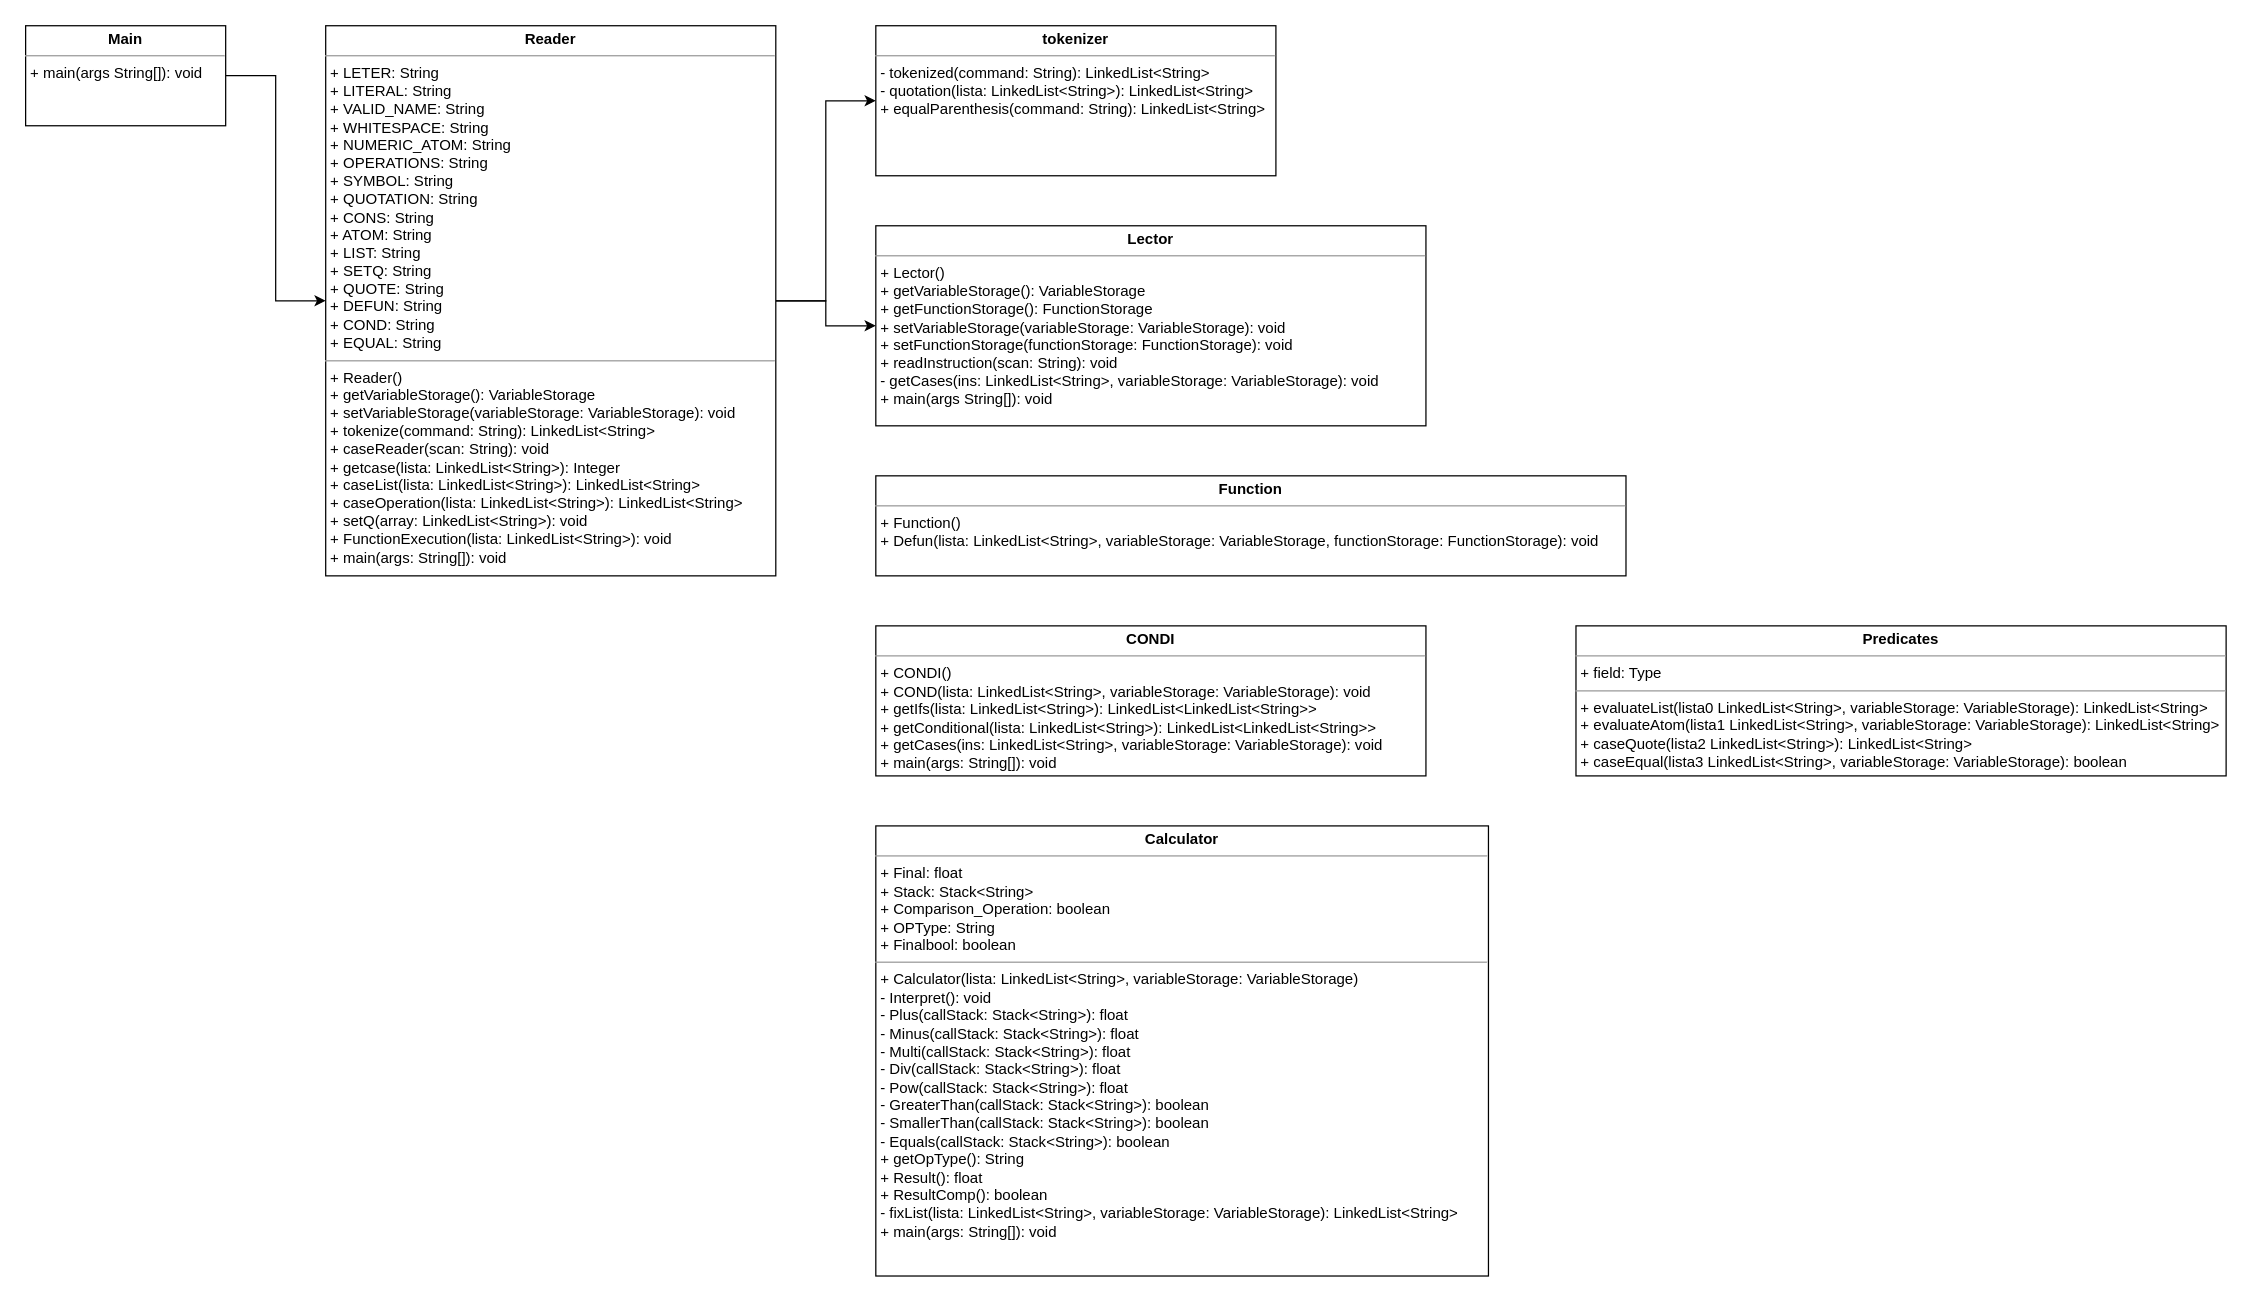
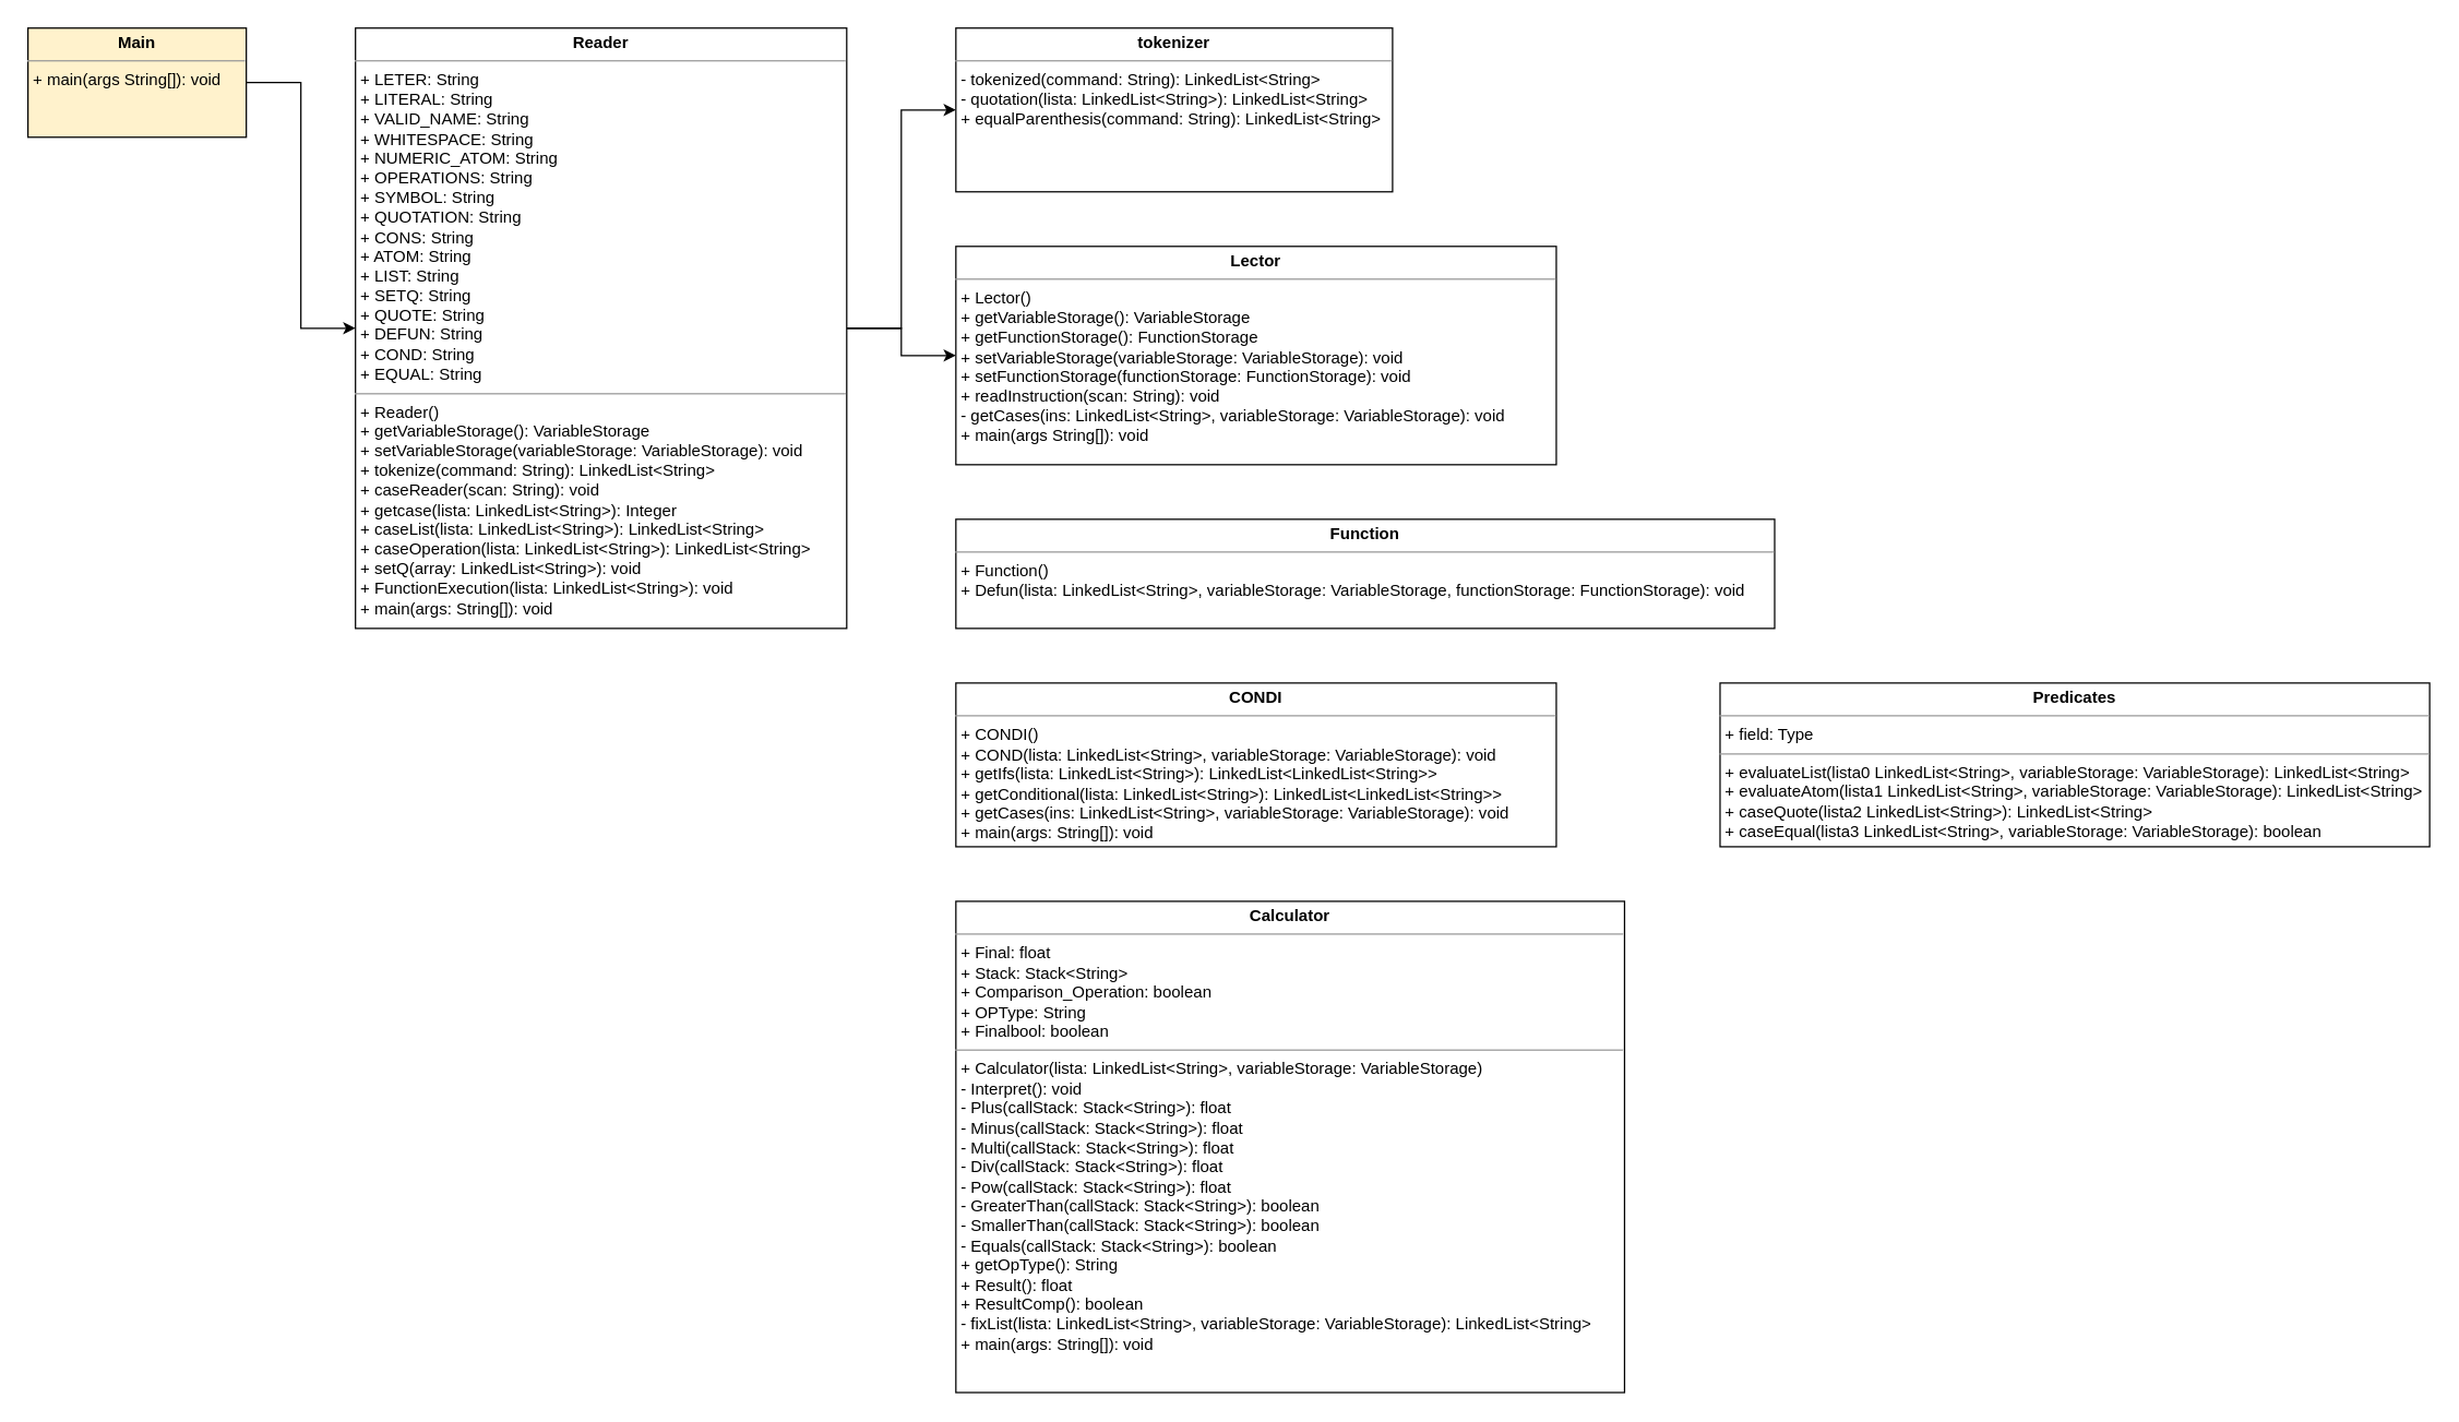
  <mxCell id="0" />
  <mxCell id="1" parent="0" />
  <mxCell id="2" style="edgeStyle=orthogonalEdgeStyle;rounded=0;orthogonalLoop=1;jettySize=auto;html=1;" edge="1" parent="1" source="4" target="5"><mxGeometry relative="1" as="geometry" /></mxCell>
  <mxCell id="3" style="edgeStyle=orthogonalEdgeStyle;rounded=0;orthogonalLoop=1;jettySize=auto;html=1;exitX=1;exitY=0.5;exitDx=0;exitDy=0;" edge="1" parent="1" source="4" target="8"><mxGeometry relative="1" as="geometry" /></mxCell>
  <mxCell id="4" value="&lt;p style=&quot;margin: 0px ; margin-top: 4px ; text-align: center&quot;&gt;&lt;b&gt;Reader&lt;/b&gt;&lt;/p&gt;&lt;hr size=&quot;1&quot;&gt;&lt;p style=&quot;margin: 0px ; margin-left: 4px&quot;&gt;+ LETER: String&lt;/p&gt;&lt;p style=&quot;margin: 0px ; margin-left: 4px&quot;&gt;+ LITERAL: String&lt;br&gt;&lt;/p&gt;&lt;p style=&quot;margin: 0px ; margin-left: 4px&quot;&gt;+ VALID_NAME: String&lt;br&gt;&lt;/p&gt;&lt;p style=&quot;margin: 0px ; margin-left: 4px&quot;&gt;+ WHITESPACE: String&lt;br&gt;&lt;/p&gt;&lt;p style=&quot;margin: 0px ; margin-left: 4px&quot;&gt;+ NUMERIC_ATOM: String&lt;br&gt;&lt;/p&gt;&lt;p style=&quot;margin: 0px ; margin-left: 4px&quot;&gt;+ OPERATIONS: String&lt;br&gt;&lt;/p&gt;&lt;p style=&quot;margin: 0px ; margin-left: 4px&quot;&gt;+ SYMBOL: String&lt;br&gt;&lt;/p&gt;&lt;p style=&quot;margin: 0px ; margin-left: 4px&quot;&gt;+ QUOTATION: String&lt;br&gt;&lt;/p&gt;&lt;p style=&quot;margin: 0px ; margin-left: 4px&quot;&gt;+ CONS: String&lt;br&gt;&lt;/p&gt;&lt;p style=&quot;margin: 0px ; margin-left: 4px&quot;&gt;+ ATOM: String&lt;br&gt;&lt;/p&gt;&lt;p style=&quot;margin: 0px ; margin-left: 4px&quot;&gt;+ LIST: String&lt;br&gt;&lt;/p&gt;&lt;p style=&quot;margin: 0px ; margin-left: 4px&quot;&gt;+ SETQ: String&lt;br&gt;&lt;/p&gt;&lt;p style=&quot;margin: 0px ; margin-left: 4px&quot;&gt;+ QUOTE: String&lt;br&gt;&lt;/p&gt;&lt;p style=&quot;margin: 0px ; margin-left: 4px&quot;&gt;+ DEFUN: String&lt;br&gt;&lt;/p&gt;&lt;p style=&quot;margin: 0px ; margin-left: 4px&quot;&gt;+ COND: String&lt;br&gt;&lt;/p&gt;&lt;p style=&quot;margin: 0px ; margin-left: 4px&quot;&gt;+ EQUAL: String&lt;br&gt;&lt;/p&gt;&lt;hr size=&quot;1&quot;&gt;&lt;p style=&quot;margin: 0px ; margin-left: 4px&quot;&gt;+ Reader()&lt;br&gt;&lt;/p&gt;&lt;p style=&quot;margin: 0px ; margin-left: 4px&quot;&gt;+ getVariableStorage(): VariableStorage&lt;/p&gt;&lt;p style=&quot;margin: 0px ; margin-left: 4px&quot;&gt;+&amp;nbsp;setVariableStorage(variableStorage: VariableStorage): void&lt;/p&gt;&lt;p style=&quot;margin: 0px ; margin-left: 4px&quot;&gt;+ tokenize(command: String): LinkedList&amp;lt;String&amp;gt;&lt;/p&gt;&lt;p style=&quot;margin: 0px ; margin-left: 4px&quot;&gt;+ caseReader(scan: String): void&lt;/p&gt;&lt;p style=&quot;margin: 0px ; margin-left: 4px&quot;&gt;+ getcase(lista: LinkedList&amp;lt;String&amp;gt;): Integer&lt;/p&gt;&lt;p style=&quot;margin: 0px ; margin-left: 4px&quot;&gt;+ caseList(lista: LinkedList&amp;lt;String&amp;gt;): LinkedList&amp;lt;String&amp;gt;&lt;/p&gt;&lt;p style=&quot;margin: 0px ; margin-left: 4px&quot;&gt;+ caseOperation(lista: LinkedList&amp;lt;String&amp;gt;): LinkedList&amp;lt;String&amp;gt;&lt;/p&gt;&lt;p style=&quot;margin: 0px ; margin-left: 4px&quot;&gt;+ setQ(array: LinkedList&amp;lt;String&amp;gt;): void&lt;/p&gt;&lt;p style=&quot;margin: 0px ; margin-left: 4px&quot;&gt;+ FunctionExecution(lista: LinkedList&amp;lt;String&amp;gt;): void&lt;/p&gt;&lt;p style=&quot;margin: 0px ; margin-left: 4px&quot;&gt;+ main(args: String[]): void&lt;/p&gt;" style="verticalAlign=top;align=left;overflow=fill;fontSize=12;fontFamily=Helvetica;html=1;" vertex="1" parent="1"><mxGeometry x="260" y="20" width="360" height="440" as="geometry" /></mxCell>
  <mxCell id="5" value="&lt;p style=&quot;margin: 0px ; margin-top: 4px ; text-align: center&quot;&gt;&lt;b&gt;tokenizer&lt;/b&gt;&lt;/p&gt;&lt;hr size=&quot;1&quot;&gt;&lt;p style=&quot;margin: 0px ; margin-left: 4px&quot;&gt;- tokenized(command: String): LinkedList&amp;lt;String&amp;gt;&lt;br&gt;&lt;/p&gt;&lt;p style=&quot;margin: 0px ; margin-left: 4px&quot;&gt;- quotation(lista: LinkedList&amp;lt;String&amp;gt;): LinkedList&amp;lt;String&amp;gt;&lt;/p&gt;&lt;p style=&quot;margin: 0px ; margin-left: 4px&quot;&gt;+ equalParenthesis(command: String): LinkedList&amp;lt;String&amp;gt;&lt;/p&gt;" style="verticalAlign=top;align=left;overflow=fill;fontSize=12;fontFamily=Helvetica;html=1;" vertex="1" parent="1"><mxGeometry x="700" y="20" width="320" height="120" as="geometry" /></mxCell>
  <mxCell id="6" style="edgeStyle=orthogonalEdgeStyle;rounded=0;orthogonalLoop=1;jettySize=auto;html=1;" edge="1" parent="1" source="7" target="4"><mxGeometry relative="1" as="geometry" /></mxCell>
- <mxCell id="7" value="&lt;p style=&quot;margin: 0px ; margin-top: 4px ; text-align: center&quot;&gt;&lt;b&gt;Main&lt;/b&gt;&lt;/p&gt;&lt;hr size=&quot;1&quot;&gt;&lt;p style=&quot;margin: 0px ; margin-left: 4px&quot;&gt;+ main(args String[]): void&lt;br&gt;&lt;/p&gt;" style="verticalAlign=top;align=left;overflow=fill;fontSize=12;fontFamily=Helvetica;html=1;" vertex="1" parent="1"><mxGeometry x="20" y="20" width="160" height="80" as="geometry" /></mxCell>
+ <mxCell id="7" value="&lt;p style=&quot;margin: 0px ; margin-top: 4px ; text-align: center&quot;&gt;&lt;b&gt;Main&lt;/b&gt;&lt;/p&gt;&lt;hr size=&quot;1&quot;&gt;&lt;p style=&quot;margin: 0px ; margin-left: 4px&quot;&gt;+ main(args String[]): void&lt;br&gt;&lt;/p&gt;" style="verticalAlign=top;align=left;overflow=fill;fontSize=12;fontFamily=Helvetica;html=1;fillColor=#fff2cc;" vertex="1" parent="1"><mxGeometry x="20" y="20" width="160" height="80" as="geometry" /></mxCell>
  <mxCell id="8" value="&lt;p style=&quot;margin: 0px ; margin-top: 4px ; text-align: center&quot;&gt;&lt;b&gt;Lector&lt;/b&gt;&lt;/p&gt;&lt;hr size=&quot;1&quot;&gt;&lt;p style=&quot;margin: 0px ; margin-left: 4px&quot;&gt;+ Lector()&lt;/p&gt;&lt;p style=&quot;margin: 0px ; margin-left: 4px&quot;&gt;+ getVariableStorage(): VariableStorage&lt;/p&gt;&lt;p style=&quot;margin: 0px ; margin-left: 4px&quot;&gt;+ getFunctionStorage(): FunctionStorage&lt;/p&gt;&lt;p style=&quot;margin: 0px ; margin-left: 4px&quot;&gt;+ setVariableStorage(variableStorage: VariableStorage): void&lt;/p&gt;&lt;p style=&quot;margin: 0px ; margin-left: 4px&quot;&gt;+ setFunctionStorage(functionStorage: FunctionStorage): void&lt;/p&gt;&lt;p style=&quot;margin: 0px ; margin-left: 4px&quot;&gt;+ readInstruction(scan: String): void&lt;/p&gt;&lt;p style=&quot;margin: 0px ; margin-left: 4px&quot;&gt;- getCases(ins: LinkedList&amp;lt;String&amp;gt;, variableStorage: VariableStorage): void&lt;/p&gt;&lt;p style=&quot;margin: 0px ; margin-left: 4px&quot;&gt;+ main(args String[]): void&lt;/p&gt;" style="verticalAlign=top;align=left;overflow=fill;fontSize=12;fontFamily=Helvetica;html=1;" vertex="1" parent="1"><mxGeometry x="700" y="180" width="440" height="160" as="geometry" /></mxCell>
  <mxCell id="9" value="&lt;p style=&quot;margin: 0px ; margin-top: 4px ; text-align: center&quot;&gt;&lt;b&gt;Function&lt;/b&gt;&lt;/p&gt;&lt;hr size=&quot;1&quot;&gt;&lt;p style=&quot;margin: 0px ; margin-left: 4px&quot;&gt;+ Function()&lt;/p&gt;&lt;p style=&quot;margin: 0px ; margin-left: 4px&quot;&gt;+ Defun(lista: LinkedList&amp;lt;String&amp;gt;, variableStorage: VariableStorage, functionStorage: FunctionStorage): void&lt;/p&gt;" style="verticalAlign=top;align=left;overflow=fill;fontSize=12;fontFamily=Helvetica;html=1;" vertex="1" parent="1"><mxGeometry x="700" y="380" width="600" height="80" as="geometry" /></mxCell>
  <mxCell id="10" value="&lt;p style=&quot;margin: 0px ; margin-top: 4px ; text-align: center&quot;&gt;&lt;b&gt;CONDI&lt;/b&gt;&lt;/p&gt;&lt;hr size=&quot;1&quot;&gt;&lt;p style=&quot;margin: 0px ; margin-left: 4px&quot;&gt;+ CONDI()&lt;/p&gt;&lt;p style=&quot;margin: 0px ; margin-left: 4px&quot;&gt;+ COND(lista: LinkedList&amp;lt;String&amp;gt;, variableStorage: VariableStorage): void&lt;/p&gt;&lt;p style=&quot;margin: 0px ; margin-left: 4px&quot;&gt;+ getIfs(lista: LinkedList&amp;lt;String&amp;gt;): LinkedList&amp;lt;LinkedList&amp;lt;String&amp;gt;&amp;gt;&lt;/p&gt;&lt;p style=&quot;margin: 0px ; margin-left: 4px&quot;&gt;+ getConditional(lista: LinkedList&amp;lt;String&amp;gt;): LinkedList&amp;lt;LinkedList&amp;lt;String&amp;gt;&amp;gt;&lt;/p&gt;&lt;p style=&quot;margin: 0px ; margin-left: 4px&quot;&gt;+ getCases(ins: LinkedList&amp;lt;String&amp;gt;, variableStorage: VariableStorage): void&lt;/p&gt;&lt;p style=&quot;margin: 0px ; margin-left: 4px&quot;&gt;+ main(args: String[]): void&lt;/p&gt;" style="verticalAlign=top;align=left;overflow=fill;fontSize=12;fontFamily=Helvetica;html=1;" vertex="1" parent="1"><mxGeometry x="700" y="500" width="440" height="120" as="geometry" /></mxCell>
  <mxCell id="11" value="&lt;p style=&quot;margin: 0px ; margin-top: 4px ; text-align: center&quot;&gt;&lt;b&gt;Calculator&lt;/b&gt;&lt;/p&gt;&lt;hr size=&quot;1&quot;&gt;&lt;p style=&quot;margin: 0px ; margin-left: 4px&quot;&gt;+ Final: float&lt;/p&gt;&lt;p style=&quot;margin: 0px ; margin-left: 4px&quot;&gt;+ Stack: Stack&amp;lt;String&amp;gt;&lt;/p&gt;&lt;p style=&quot;margin: 0px ; margin-left: 4px&quot;&gt;+ Comparison_Operation: boolean&lt;/p&gt;&lt;p style=&quot;margin: 0px ; margin-left: 4px&quot;&gt;+ OPType: String&lt;/p&gt;&lt;p style=&quot;margin: 0px ; margin-left: 4px&quot;&gt;+ Finalbool: boolean&lt;/p&gt;&lt;hr size=&quot;1&quot;&gt;&lt;p style=&quot;margin: 0px ; margin-left: 4px&quot;&gt;+ Calculator(lista: LinkedList&amp;lt;String&amp;gt;, variableStorage: VariableStorage)&lt;/p&gt;&lt;p style=&quot;margin: 0px ; margin-left: 4px&quot;&gt;- Interpret(): void&lt;/p&gt;&lt;p style=&quot;margin: 0px ; margin-left: 4px&quot;&gt;- Plus(callStack: Stack&amp;lt;String&amp;gt;): float&lt;/p&gt;&lt;p style=&quot;margin: 0px ; margin-left: 4px&quot;&gt;- Minus(callStack: Stack&amp;lt;String&amp;gt;): float&lt;br&gt;&lt;/p&gt;&lt;p style=&quot;margin: 0px ; margin-left: 4px&quot;&gt;- Multi(callStack: Stack&amp;lt;String&amp;gt;): float&lt;br&gt;&lt;/p&gt;&lt;p style=&quot;margin: 0px ; margin-left: 4px&quot;&gt;- Div(callStack: Stack&amp;lt;String&amp;gt;): float&lt;br&gt;&lt;/p&gt;&lt;p style=&quot;margin: 0px ; margin-left: 4px&quot;&gt;- Pow(callStack: Stack&amp;lt;String&amp;gt;): float&lt;br&gt;&lt;/p&gt;&lt;p style=&quot;margin: 0px ; margin-left: 4px&quot;&gt;- GreaterThan(callStack: Stack&amp;lt;String&amp;gt;): boolean&lt;br&gt;&lt;/p&gt;&lt;p style=&quot;margin: 0px ; margin-left: 4px&quot;&gt;- SmallerThan(callStack: Stack&amp;lt;String&amp;gt;): boolean&lt;br&gt;&lt;/p&gt;&lt;p style=&quot;margin: 0px ; margin-left: 4px&quot;&gt;- Equals(callStack: Stack&amp;lt;String&amp;gt;): boolean&lt;br&gt;&lt;/p&gt;&lt;p style=&quot;margin: 0px ; margin-left: 4px&quot;&gt;+ getOpType(): String&lt;/p&gt;&lt;p style=&quot;margin: 0px ; margin-left: 4px&quot;&gt;+ Result(): float&lt;/p&gt;&lt;p style=&quot;margin: 0px ; margin-left: 4px&quot;&gt;+ ResultComp(): boolean&lt;/p&gt;&lt;p style=&quot;margin: 0px ; margin-left: 4px&quot;&gt;- fixList(lista: LinkedList&amp;lt;String&amp;gt;, variableStorage: VariableStorage): LinkedList&amp;lt;String&amp;gt;&lt;/p&gt;&lt;p style=&quot;margin: 0px ; margin-left: 4px&quot;&gt;+ main(args: String[]): void&lt;/p&gt;" style="verticalAlign=top;align=left;overflow=fill;fontSize=12;fontFamily=Helvetica;html=1;" vertex="1" parent="1"><mxGeometry x="700" y="660" width="490" height="360" as="geometry" /></mxCell>
  <mxCell id="12" value="&lt;p style=&quot;margin: 0px ; margin-top: 4px ; text-align: center&quot;&gt;&lt;b&gt;Predicates&lt;/b&gt;&lt;/p&gt;&lt;hr size=&quot;1&quot;&gt;&lt;p style=&quot;margin: 0px ; margin-left: 4px&quot;&gt;+ field: Type&lt;/p&gt;&lt;hr size=&quot;1&quot;&gt;&lt;p style=&quot;margin: 0px ; margin-left: 4px&quot;&gt;+ evaluateList(lista0 LinkedList&amp;lt;String&amp;gt;, variableStorage: VariableStorage): LinkedList&amp;lt;String&amp;gt;&lt;/p&gt;&lt;p style=&quot;margin: 0px ; margin-left: 4px&quot;&gt;+ evaluateAtom(lista1 LinkedList&amp;lt;String&amp;gt;, variableStorage: VariableStorage): LinkedList&amp;lt;String&amp;gt;&lt;br&gt;&lt;/p&gt;&lt;p style=&quot;margin: 0px ; margin-left: 4px&quot;&gt;+ caseQuote(lista2 LinkedList&amp;lt;String&amp;gt;): LinkedList&amp;lt;String&amp;gt;&lt;br&gt;&lt;/p&gt;&lt;p style=&quot;margin: 0px ; margin-left: 4px&quot;&gt;+ caseEqual(lista3 LinkedList&amp;lt;String&amp;gt;, variableStorage: VariableStorage): boolean&lt;br&gt;&lt;/p&gt;&lt;p style=&quot;margin: 0px ; margin-left: 4px&quot;&gt;&lt;br&gt;&lt;/p&gt;" style="verticalAlign=top;align=left;overflow=fill;fontSize=12;fontFamily=Helvetica;html=1;" vertex="1" parent="1"><mxGeometry x="1260" y="500" width="520" height="120" as="geometry" /></mxCell>
